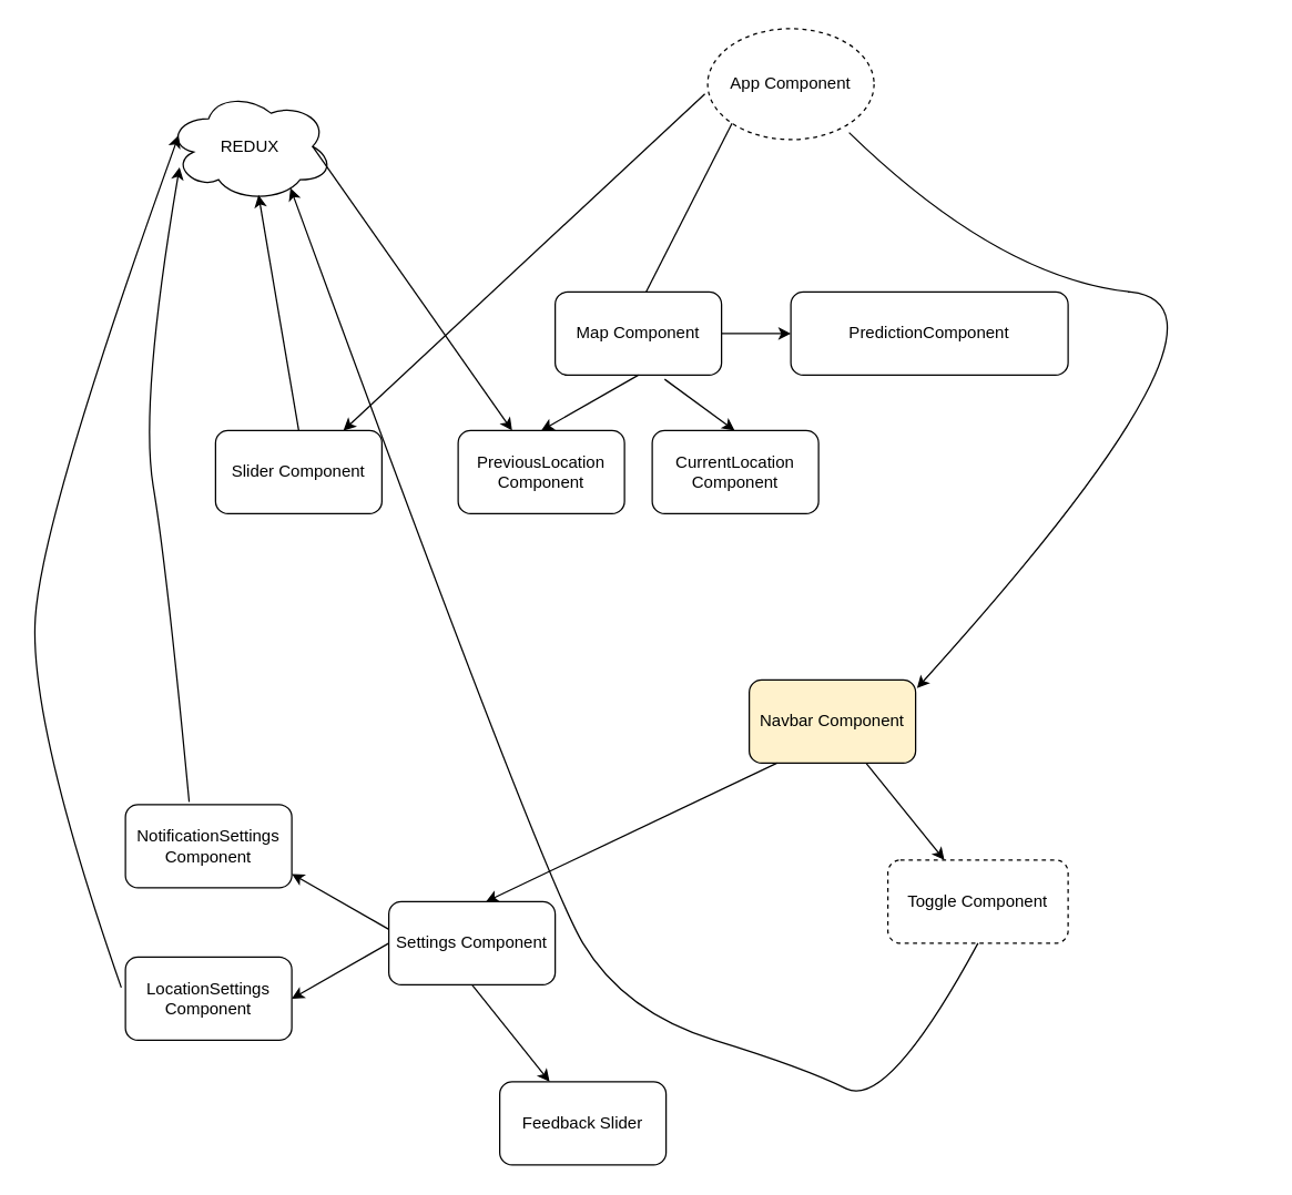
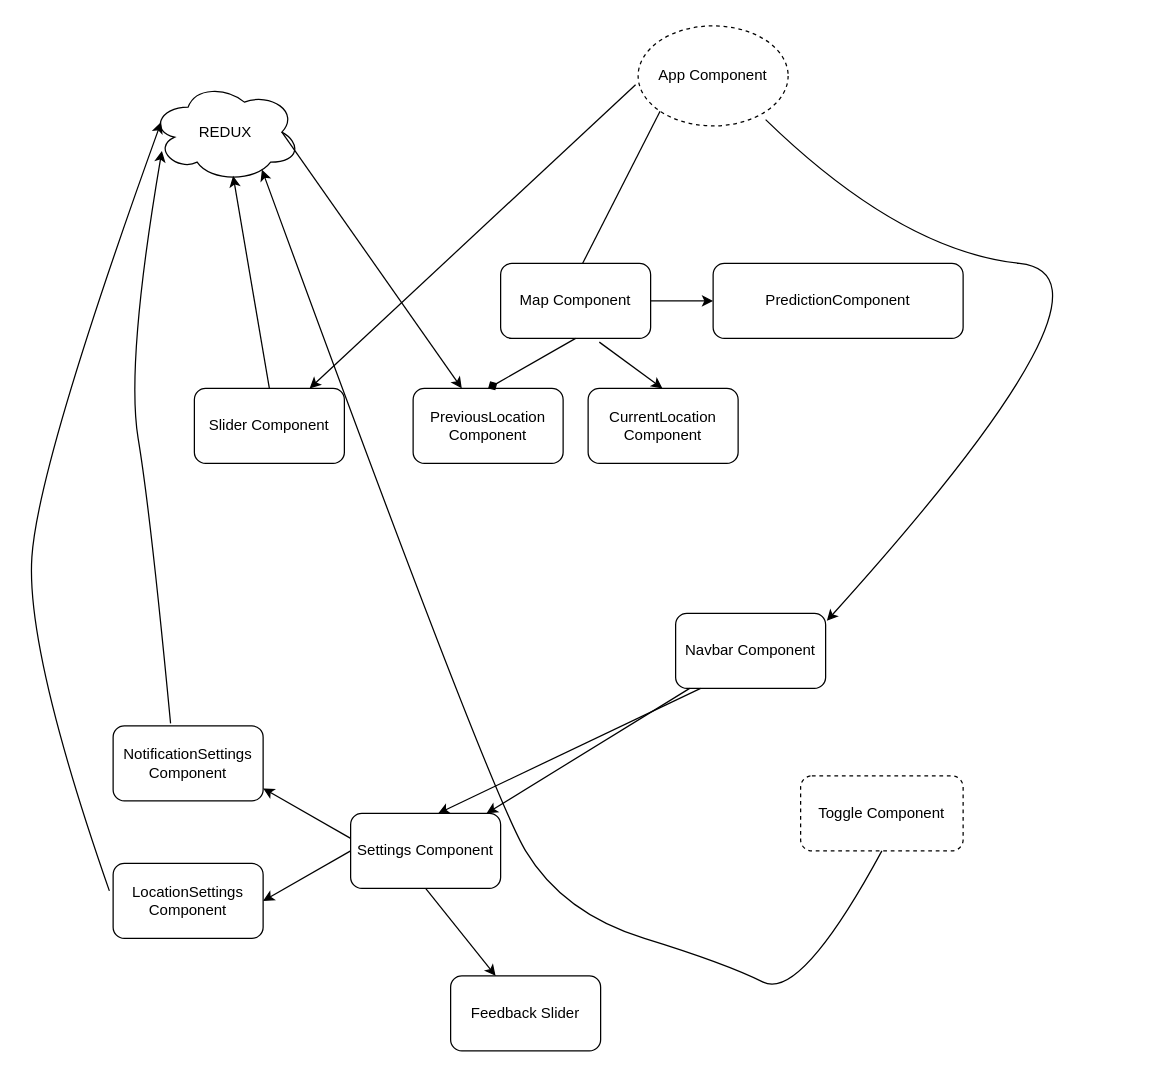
  <mxCell id="0" />
  <mxCell id="1" parent="0" />
  <mxCell id="2" value="App Component" style="ellipse;whiteSpace=wrap;html=1;dashed=1;" vertex="1" parent="1"><mxGeometry x="510" y="20" width="120" height="80" as="geometry" /></mxCell>
- <mxCell id="3" value="Navbar Component" style="rounded=1;whiteSpace=wrap;html=1;fillColor=#fff2cc;" vertex="1" parent="1"><mxGeometry x="540" y="490" width="120" height="60" as="geometry" /></mxCell>
+ <mxCell id="3" value="Navbar Component" style="rounded=1;whiteSpace=wrap;html=1;" vertex="1" parent="1"><mxGeometry x="540" y="490" width="120" height="60" as="geometry" /></mxCell>
  <mxCell id="4" value="" style="endArrow=classic;html=1;exitX=-0.017;exitY=0.588;exitDx=0;exitDy=0;exitPerimeter=0;" edge="1" parent="1" source="2" target="5"><mxGeometry width="50" height="50" relative="1" as="geometry"><mxPoint x="570" y="175" as="sourcePoint" /><mxPoint x="500" y="235" as="targetPoint" /></mxGeometry></mxCell>
  <mxCell id="5" value="Slider Component" style="rounded=1;whiteSpace=wrap;html=1;" vertex="1" parent="1"><mxGeometry x="155" y="310" width="120" height="60" as="geometry" /></mxCell>
  <mxCell id="6" value="" style="endArrow=classic;html=1;exitX=0;exitY=1;exitDx=0;exitDy=0;" edge="1" parent="1" source="2"><mxGeometry width="50" height="50" relative="1" as="geometry"><mxPoint x="460" y="120" as="sourcePoint" /><mxPoint x="460.5" y="220" as="targetPoint" /></mxGeometry></mxCell>
  <mxCell id="7" value="Map Component&lt;br&gt;" style="rounded=1;whiteSpace=wrap;html=1;" vertex="1" parent="1"><mxGeometry x="400" y="210" width="120" height="60" as="geometry" /></mxCell>
  <mxCell id="8" value="REDUX" style="ellipse;shape=cloud;whiteSpace=wrap;html=1;" vertex="1" parent="1"><mxGeometry x="120" y="65" width="120" height="80" as="geometry" /></mxCell>
  <mxCell id="9" value="" style="endArrow=classic;html=1;exitX=0.875;exitY=0.5;exitDx=0;exitDy=0;exitPerimeter=0;" edge="1" parent="1" source="8" target="11"><mxGeometry width="50" height="50" relative="1" as="geometry"><mxPoint x="335" y="105" as="sourcePoint" /><mxPoint x="390" y="80" as="targetPoint" /></mxGeometry></mxCell>
  <mxCell id="10" value="" style="endArrow=classic;html=1;exitX=0.5;exitY=0;exitDx=0;exitDy=0;" edge="1" parent="1" source="5"><mxGeometry width="50" height="50" relative="1" as="geometry"><mxPoint x="200" y="257" as="sourcePoint" /><mxPoint x="186" y="140" as="targetPoint" /></mxGeometry></mxCell>
  <mxCell id="11" value="PreviousLocation Component" style="rounded=1;whiteSpace=wrap;html=1;" vertex="1" parent="1"><mxGeometry x="330" y="310" width="120" height="60" as="geometry" /></mxCell>
- <mxCell id="12" value="" style="endArrow=classic;html=1;entryX=0.5;entryY=0;entryDx=0;entryDy=0;exitX=0.5;exitY=1;exitDx=0;exitDy=0;" edge="1" parent="1" source="7" target="11"><mxGeometry width="50" height="50" relative="1" as="geometry"><mxPoint x="540" y="365" as="sourcePoint" /><mxPoint x="530" y="445" as="targetPoint" /></mxGeometry></mxCell>
+ <mxCell id="12" value="" style="endArrow=diamond;html=1;entryX=0.5;entryY=0;entryDx=0;entryDy=0;exitX=0.5;exitY=1;exitDx=0;exitDy=0;" edge="1" parent="1" source="7" target="11"><mxGeometry width="50" height="50" relative="1" as="geometry"><mxPoint x="540" y="365" as="sourcePoint" /><mxPoint x="530" y="445" as="targetPoint" /></mxGeometry></mxCell>
  <mxCell id="13" value="" style="endArrow=classic;html=1;exitX=0.658;exitY=1.05;exitDx=0;exitDy=0;exitPerimeter=0;" edge="1" parent="1" source="7"><mxGeometry width="50" height="50" relative="1" as="geometry"><mxPoint x="529.5" y="230" as="sourcePoint" /><mxPoint x="529.5" y="310" as="targetPoint" /></mxGeometry></mxCell>
  <mxCell id="14" value="CurrentLocation Component&lt;br&gt;" style="rounded=1;whiteSpace=wrap;html=1;" vertex="1" parent="1"><mxGeometry x="470" y="310" width="120" height="60" as="geometry" /></mxCell>
  <mxCell id="15" value="" style="endArrow=classic;html=1;exitX=1;exitY=0.5;exitDx=0;exitDy=0;" edge="1" parent="1" source="7" target="16"><mxGeometry width="50" height="50" relative="1" as="geometry"><mxPoint x="650" y="355" as="sourcePoint" /><mxPoint x="700" y="395" as="targetPoint" /></mxGeometry></mxCell>
  <mxCell id="16" value="PredictionComponent" style="rounded=1;whiteSpace=wrap;html=1;" vertex="1" parent="1"><mxGeometry x="570" y="210" width="200" height="60" as="geometry" /></mxCell>
  <mxCell id="17" value="" style="curved=1;endArrow=classic;html=1;exitX=0.85;exitY=0.938;exitDx=0;exitDy=0;exitPerimeter=0;entryX=1.008;entryY=0.1;entryDx=0;entryDy=0;entryPerimeter=0;" edge="1" parent="1" source="2" target="3"><mxGeometry width="50" height="50" relative="1" as="geometry"><mxPoint x="710" y="160" as="sourcePoint" /><mxPoint x="840" y="460" as="targetPoint" /><Array as="points"><mxPoint x="720" y="200" /><mxPoint x="910" y="220" /></Array></mxGeometry></mxCell>
  <mxCell id="18" value="Toggle Component" style="rounded=1;whiteSpace=wrap;html=1;dashed=1;" vertex="1" parent="1"><mxGeometry x="640" y="620" width="130" height="60" as="geometry" /></mxCell>
- <mxCell id="19" value="" style="endArrow=classic;html=1;" edge="1" parent="1" source="3" target="18"><mxGeometry width="50" height="50" relative="1" as="geometry"><mxPoint x="660" y="580" as="sourcePoint" /><mxPoint x="710" y="530" as="targetPoint" /></mxGeometry></mxCell>
+ <mxCell id="19" value="" style="endArrow=classic;html=1;" edge="1" parent="1" source="3" target="22"><mxGeometry width="50" height="50" relative="1" as="geometry"><mxPoint x="660" y="580" as="sourcePoint" /><mxPoint x="710" y="530" as="targetPoint" /></mxGeometry></mxCell>
  <mxCell id="20" value="" style="curved=1;endArrow=classic;html=1;exitX=0.5;exitY=1;exitDx=0;exitDy=0;entryX=0.742;entryY=0.875;entryDx=0;entryDy=0;entryPerimeter=0;" edge="1" parent="1" source="18" target="8"><mxGeometry width="50" height="50" relative="1" as="geometry"><mxPoint x="510" y="810" as="sourcePoint" /><mxPoint x="300" y="170" as="targetPoint" /><Array as="points"><mxPoint x="640" y="800" /><mxPoint x="580" y="770" /><mxPoint x="450" y="730" /><mxPoint x="390" y="630" /></Array></mxGeometry></mxCell>
  <mxCell id="21" value="" style="endArrow=classic;html=1;" edge="1" parent="1"><mxGeometry width="50" height="50" relative="1" as="geometry"><mxPoint x="560" y="550" as="sourcePoint" /><mxPoint x="350" y="650" as="targetPoint" /></mxGeometry></mxCell>
  <mxCell id="22" value="Settings Component" style="rounded=1;whiteSpace=wrap;html=1;" vertex="1" parent="1"><mxGeometry x="280" y="650" width="120" height="60" as="geometry" /></mxCell>
  <mxCell id="23" value="" style="endArrow=classic;html=1;" edge="1" parent="1"><mxGeometry width="50" height="50" relative="1" as="geometry"><mxPoint x="280" y="670" as="sourcePoint" /><mxPoint x="210" y="630" as="targetPoint" /></mxGeometry></mxCell>
  <mxCell id="24" value="" style="endArrow=classic;html=1;" edge="1" parent="1"><mxGeometry width="50" height="50" relative="1" as="geometry"><mxPoint x="280" y="680" as="sourcePoint" /><mxPoint x="210" y="720" as="targetPoint" /></mxGeometry></mxCell>
  <mxCell id="25" value="NotificationSettings Component" style="rounded=1;whiteSpace=wrap;html=1;" vertex="1" parent="1"><mxGeometry x="90" y="580" width="120" height="60" as="geometry" /></mxCell>
  <mxCell id="26" value="LocationSettings Component&lt;br&gt;" style="rounded=1;whiteSpace=wrap;html=1;" vertex="1" parent="1"><mxGeometry x="90" y="690" width="120" height="60" as="geometry" /></mxCell>
  <mxCell id="27" value="" style="curved=1;endArrow=classic;html=1;exitX=0.383;exitY=-0.033;exitDx=0;exitDy=0;exitPerimeter=0;entryX=0.075;entryY=0.688;entryDx=0;entryDy=0;entryPerimeter=0;" edge="1" parent="1" source="25" target="8"><mxGeometry width="50" height="50" relative="1" as="geometry"><mxPoint x="90" y="860" as="sourcePoint" /><mxPoint x="90" y="430" as="targetPoint" /><Array as="points"><mxPoint x="120" y="410" /><mxPoint x="100" y="290" /></Array></mxGeometry></mxCell>
  <mxCell id="28" value="" style="curved=1;endArrow=classic;html=1;exitX=-0.025;exitY=0.367;exitDx=0;exitDy=0;exitPerimeter=0;entryX=0.07;entryY=0.4;entryDx=0;entryDy=0;entryPerimeter=0;" edge="1" parent="1" source="26" target="8"><mxGeometry width="50" height="50" relative="1" as="geometry"><mxPoint x="90" y="860" as="sourcePoint" /><mxPoint x="140" y="810" as="targetPoint" /><Array as="points"><mxPoint x="20" y="520" /><mxPoint x="30" y="370" /></Array></mxGeometry></mxCell>
  <mxCell id="29" value="" style="endArrow=classic;html=1;" edge="1" parent="1" target="30"><mxGeometry width="50" height="50" relative="1" as="geometry"><mxPoint x="340" y="710" as="sourcePoint" /><mxPoint x="410" y="790" as="targetPoint" /></mxGeometry></mxCell>
  <mxCell id="30" value="Feedback Slider&lt;br&gt;" style="rounded=1;whiteSpace=wrap;html=1;" vertex="1" parent="1"><mxGeometry x="360" y="780" width="120" height="60" as="geometry" /></mxCell>
